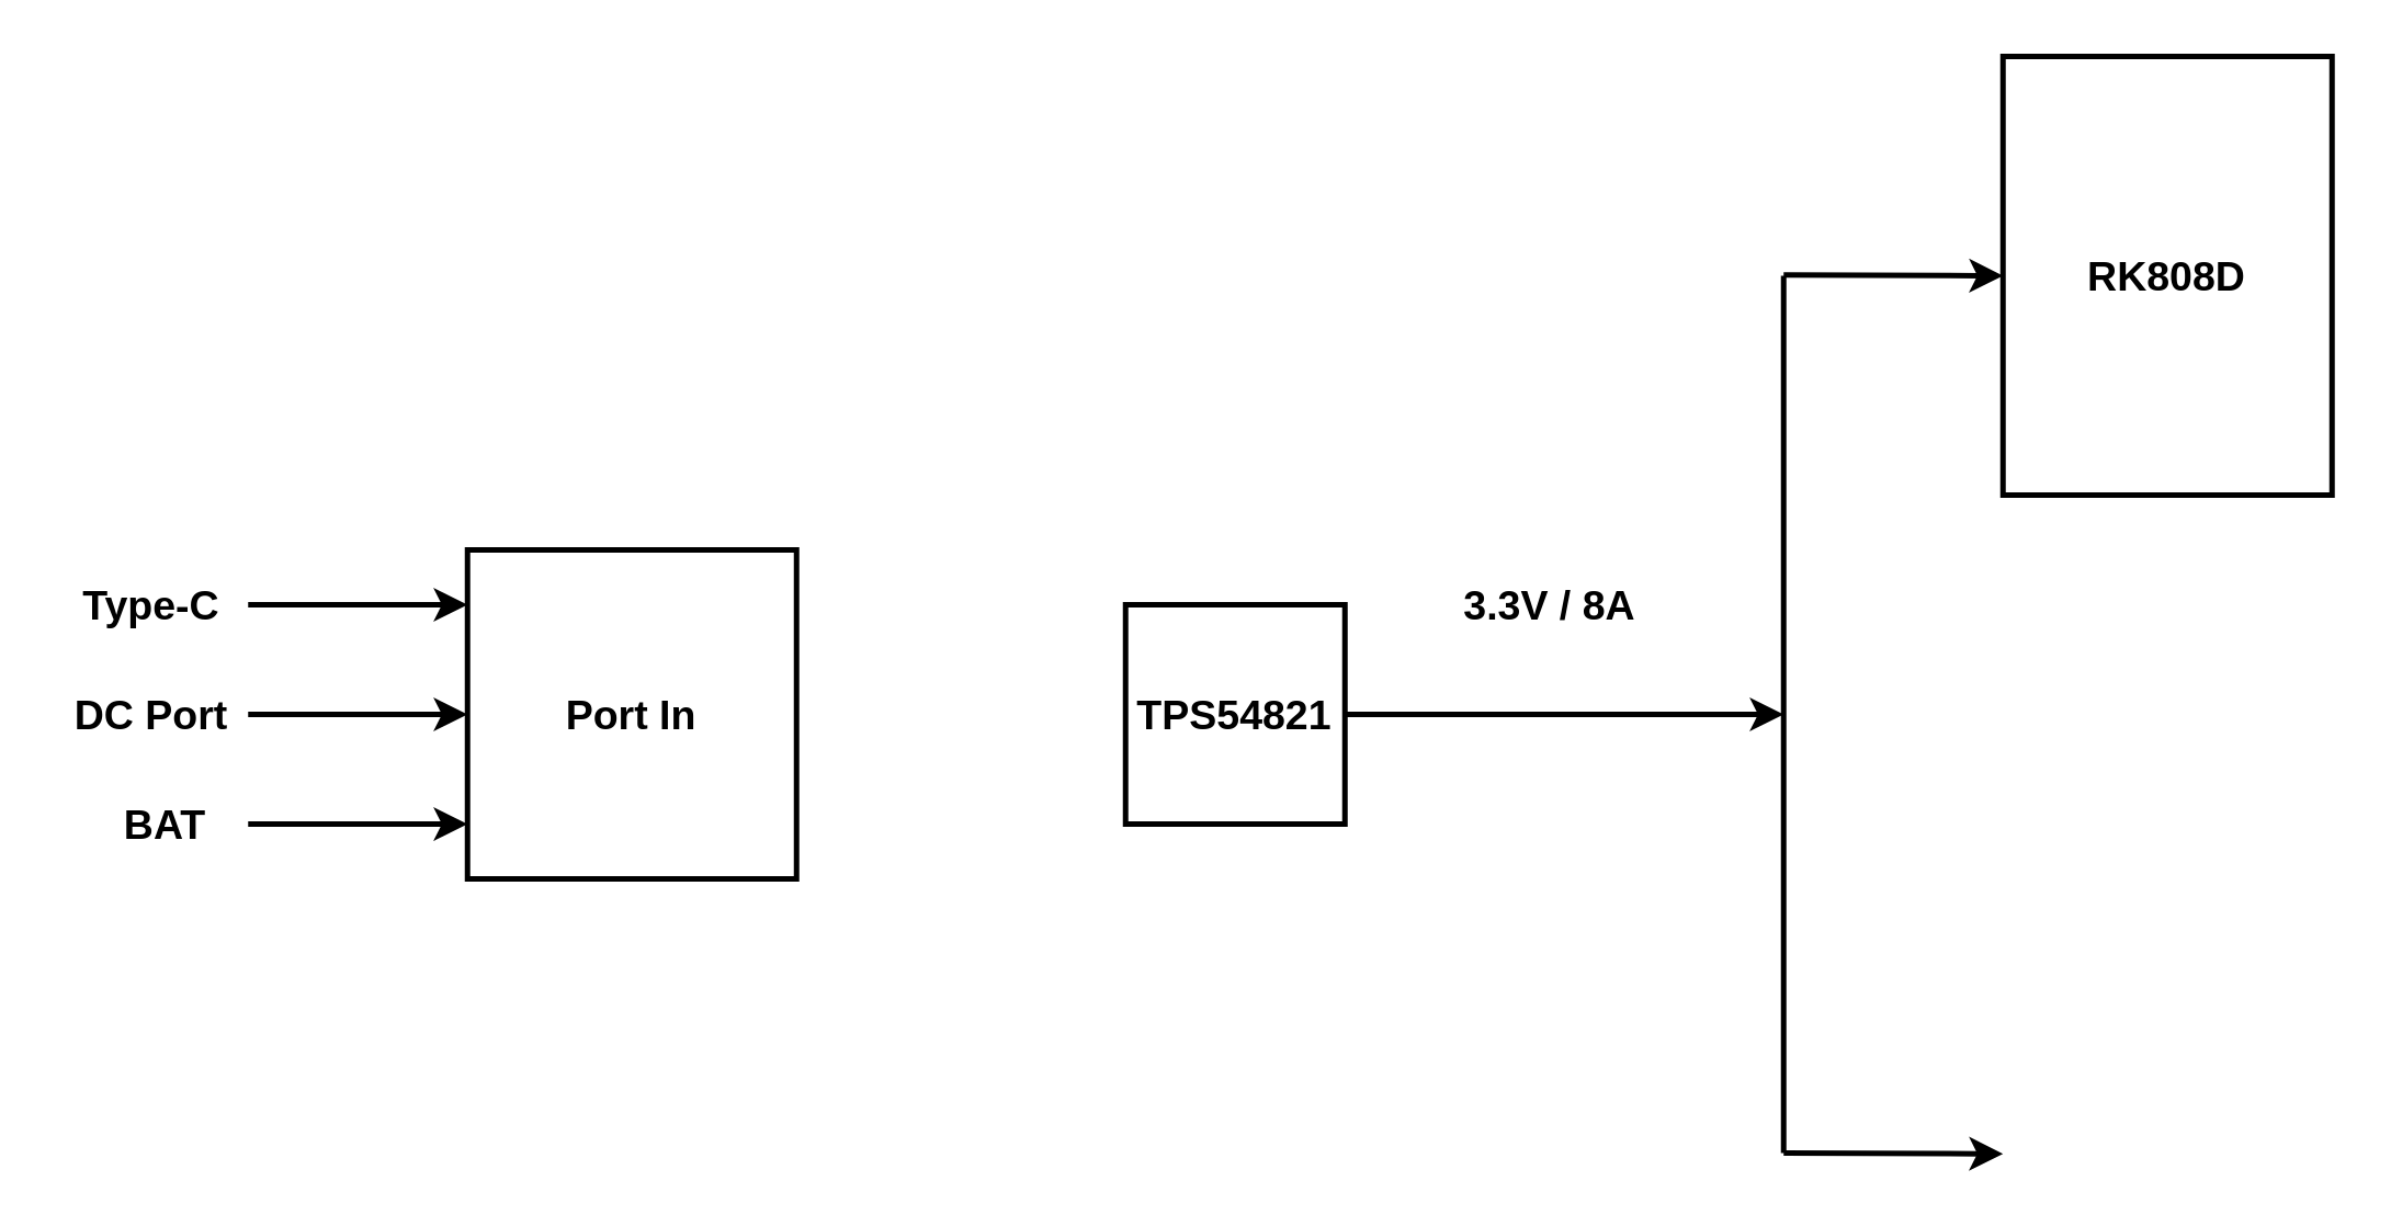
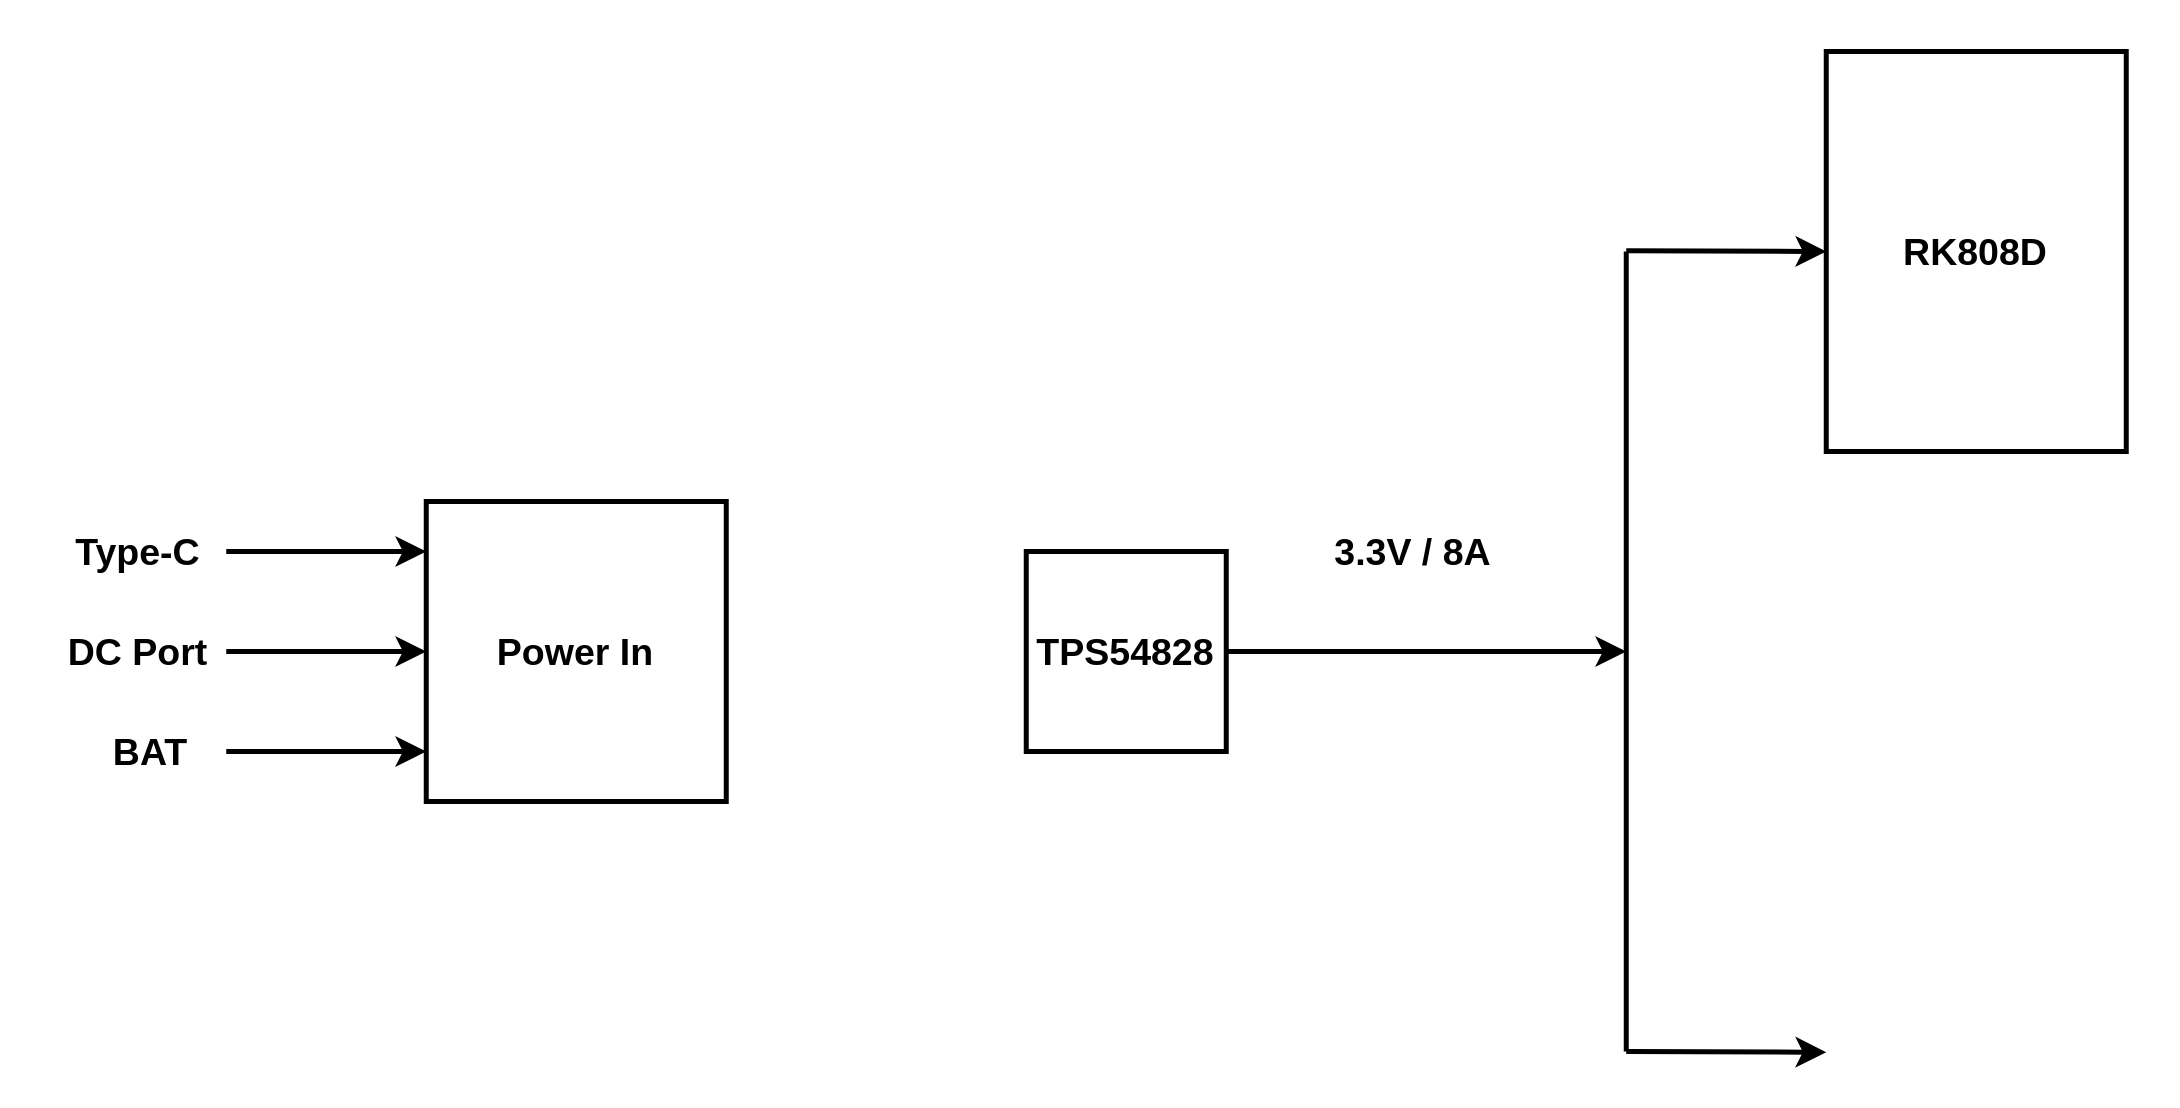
  <mxCell id="0" />
  <mxCell id="1" parent="0" />
- <mxCell id="2" value="&lt;font style=&quot;font-size: 15px;&quot;&gt;&lt;b&gt;Port In&lt;/b&gt;&lt;/font&gt;" style="rounded=0;whiteSpace=wrap;html=1;strokeWidth=2;" vertex="1" parent="1"><mxGeometry x="170" y="200" width="120" height="120" as="geometry" /></mxCell>
+ <mxCell id="2" value="&lt;font style=&quot;font-size: 15px;&quot;&gt;&lt;b&gt;Power In&lt;/b&gt;&lt;/font&gt;" style="rounded=0;whiteSpace=wrap;html=1;strokeWidth=2;" vertex="1" parent="1"><mxGeometry x="170" y="200" width="120" height="120" as="geometry" /></mxCell>
  <mxCell id="3" value="" style="endArrow=classic;html=1;rounded=0;strokeWidth=2;" edge="1" parent="1"><mxGeometry width="50" height="50" relative="1" as="geometry"><mxPoint x="90" y="260" as="sourcePoint" /><mxPoint x="170" y="260" as="targetPoint" /></mxGeometry></mxCell>
  <mxCell id="4" value="" style="endArrow=classic;html=1;rounded=0;strokeWidth=2;" edge="1" parent="1"><mxGeometry width="50" height="50" relative="1" as="geometry"><mxPoint x="90" y="220" as="sourcePoint" /><mxPoint x="170" y="220" as="targetPoint" /></mxGeometry></mxCell>
  <mxCell id="5" value="" style="endArrow=classic;html=1;rounded=0;entryX=0;entryY=0.25;entryDx=0;entryDy=0;strokeWidth=2;" edge="1" parent="1"><mxGeometry width="50" height="50" relative="1" as="geometry"><mxPoint x="90" y="300" as="sourcePoint" /><mxPoint x="170" y="300" as="targetPoint" /></mxGeometry></mxCell>
  <mxCell id="6" value="&lt;font style=&quot;font-size: 15px;&quot;&gt;&lt;b&gt;Type-C&lt;/b&gt;&lt;/font&gt;" style="text;html=1;strokeColor=none;fillColor=none;align=center;verticalAlign=middle;whiteSpace=wrap;rounded=0;" vertex="1" parent="1"><mxGeometry x="20" y="200" width="70" height="40" as="geometry" /></mxCell>
  <mxCell id="7" value="&lt;font style=&quot;font-size: 15px;&quot;&gt;&lt;b&gt;DC Port&lt;/b&gt;&lt;/font&gt;" style="text;html=1;strokeColor=none;fillColor=none;align=center;verticalAlign=middle;whiteSpace=wrap;rounded=0;" vertex="1" parent="1"><mxGeometry x="20" y="240" width="70" height="40" as="geometry" /></mxCell>
  <mxCell id="8" value="&lt;b&gt;&lt;font style=&quot;font-size: 15px;&quot;&gt;BAT&lt;/font&gt;&lt;/b&gt;" style="text;html=1;strokeColor=none;fillColor=none;align=center;verticalAlign=middle;whiteSpace=wrap;rounded=0;" vertex="1" parent="1"><mxGeometry x="30" y="280" width="60" height="40" as="geometry" /></mxCell>
- <mxCell id="9" value="&lt;font style=&quot;font-size: 15px;&quot;&gt;&lt;b&gt;TPS54821&lt;/b&gt;&lt;/font&gt;" style="rounded=0;whiteSpace=wrap;html=1;strokeWidth=2;" vertex="1" parent="1"><mxGeometry x="410" y="220" width="80" height="80" as="geometry" /></mxCell>
+ <mxCell id="9" value="&lt;font style=&quot;font-size: 15px;&quot;&gt;&lt;b&gt;TPS54828&lt;/b&gt;&lt;/font&gt;" style="rounded=0;whiteSpace=wrap;html=1;strokeWidth=2;" vertex="1" parent="1"><mxGeometry x="410" y="220" width="80" height="80" as="geometry" /></mxCell>
  <mxCell id="10" value="&lt;font style=&quot;font-size: 15px;&quot;&gt;&lt;b&gt;3.3V / 8A&lt;/b&gt;&lt;/font&gt;" style="text;html=1;strokeColor=none;fillColor=none;align=center;verticalAlign=middle;whiteSpace=wrap;rounded=0;" vertex="1" parent="1"><mxGeometry x="530" y="210" width="70" height="20" as="geometry" /></mxCell>
  <mxCell id="11" value="" style="endArrow=none;html=1;rounded=0;fontSize=15;strokeWidth=2;" edge="1" parent="1"><mxGeometry width="50" height="50" relative="1" as="geometry"><mxPoint x="650" y="420" as="sourcePoint" /><mxPoint x="650" y="100" as="targetPoint" /></mxGeometry></mxCell>
  <mxCell id="12" value="&lt;span style=&quot;font-size: 15px;&quot;&gt;&lt;b&gt;RK808D&lt;/b&gt;&lt;/span&gt;" style="rounded=0;whiteSpace=wrap;html=1;strokeWidth=2;" vertex="1" parent="1"><mxGeometry x="730" y="20" width="120" height="160" as="geometry" /></mxCell>
  <mxCell id="13" value="" style="endArrow=classic;html=1;rounded=0;exitX=1;exitY=0.5;exitDx=0;exitDy=0;strokeWidth=2;" edge="1" parent="1"><mxGeometry width="50" height="50" relative="1" as="geometry"><mxPoint x="490" y="260" as="sourcePoint" /><mxPoint x="650" y="260" as="targetPoint" /></mxGeometry></mxCell>
  <mxCell id="14" value="" style="endArrow=classic;html=1;rounded=0;exitX=1;exitY=0.5;exitDx=0;exitDy=0;strokeWidth=2;" edge="1" parent="1"><mxGeometry width="50" height="50" relative="1" as="geometry"><mxPoint x="650" y="99.71" as="sourcePoint" /><mxPoint x="730" y="100" as="targetPoint" /></mxGeometry></mxCell>
  <mxCell id="15" value="" style="endArrow=classic;html=1;rounded=0;exitX=1;exitY=0.5;exitDx=0;exitDy=0;strokeWidth=2;" edge="1" parent="1"><mxGeometry width="50" height="50" relative="1" as="geometry"><mxPoint x="650" y="420" as="sourcePoint" /><mxPoint x="730" y="420.29" as="targetPoint" /></mxGeometry></mxCell>
